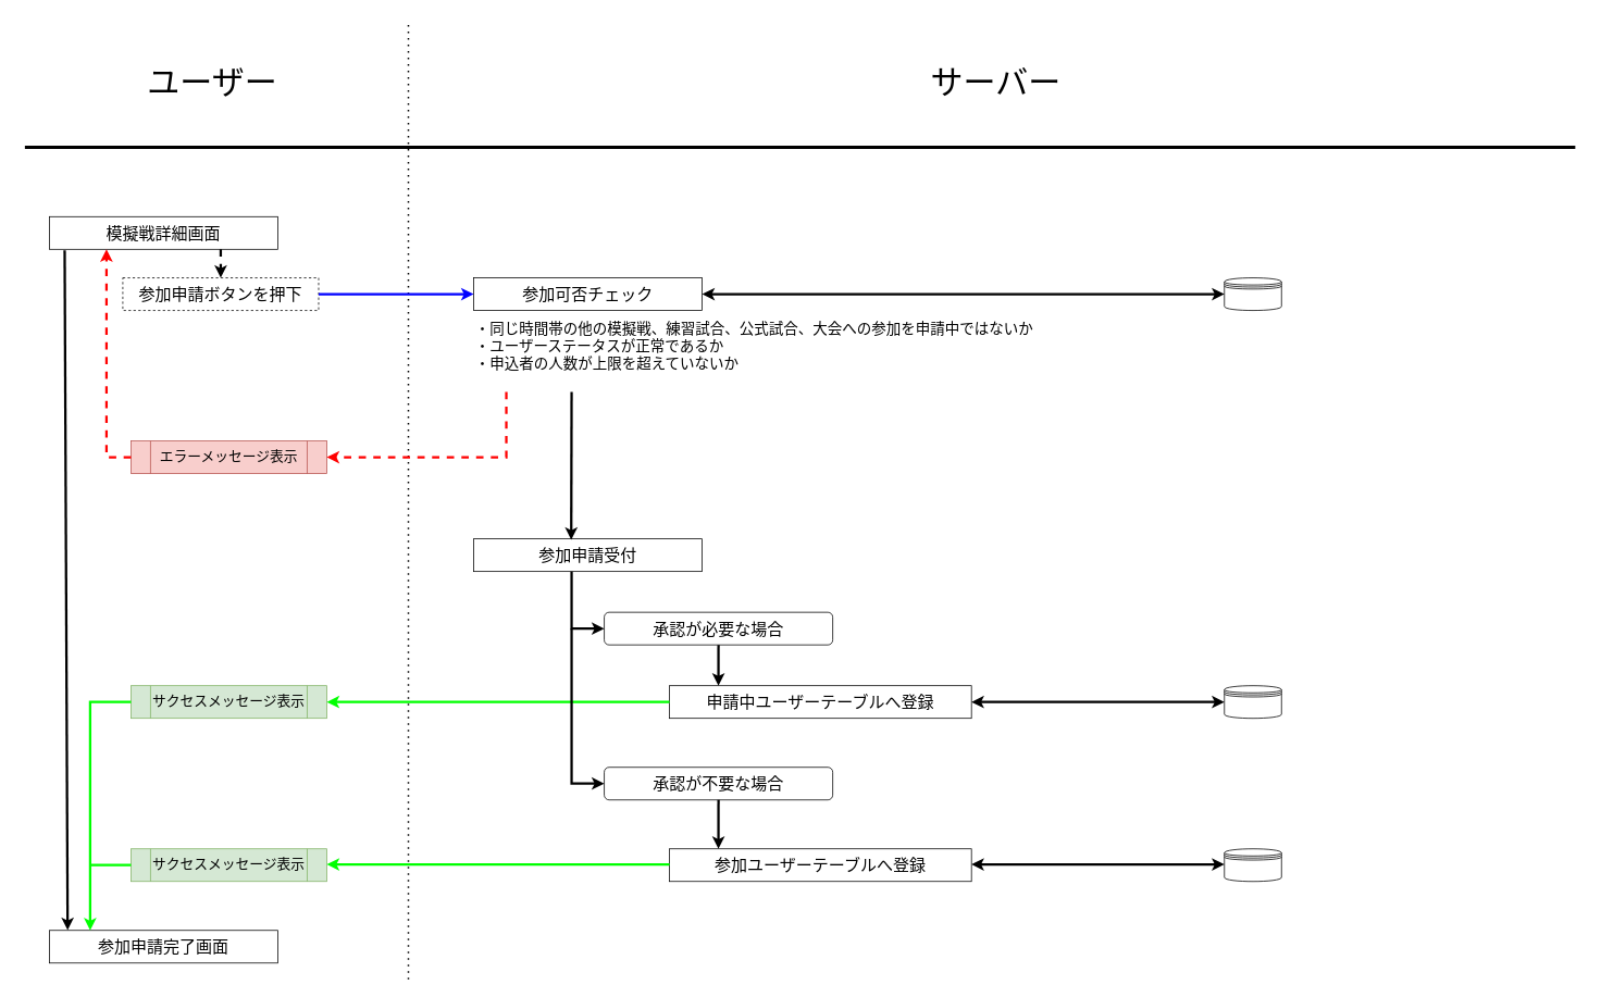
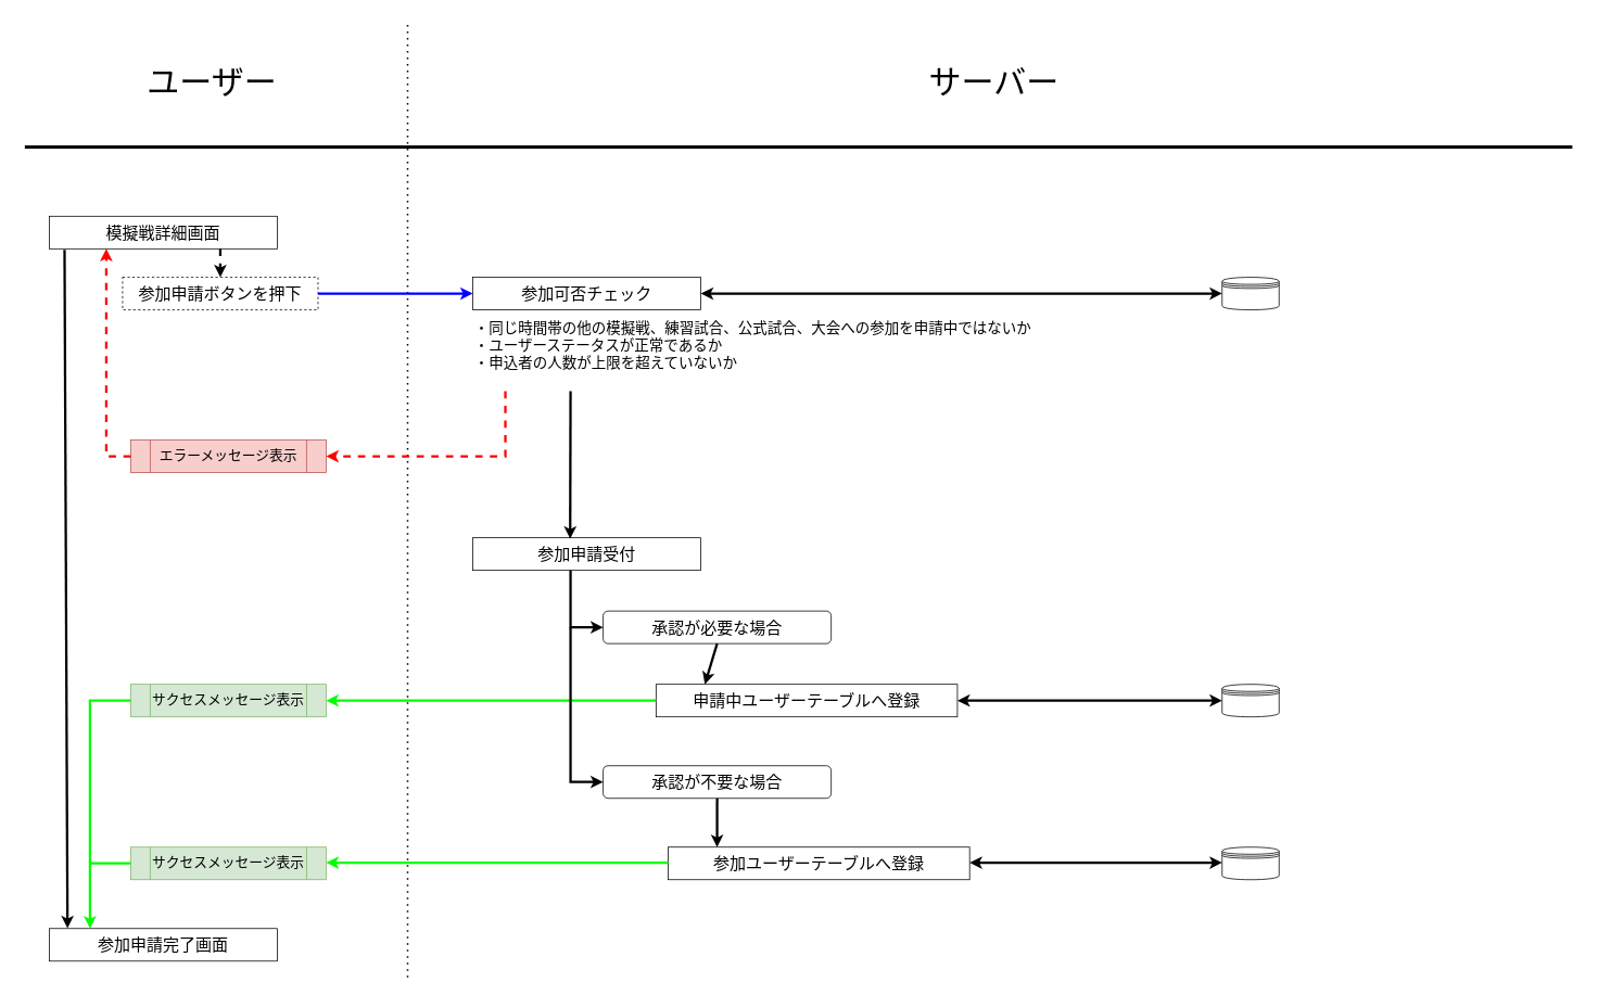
  <mxCell id="0" />
  <mxCell id="1" parent="0" />
  <mxCell id="2" value="" style="endArrow=none;html=1;rounded=0;strokeWidth=4;" parent="1" edge="1"><mxGeometry width="50" height="50" relative="1" as="geometry"><mxPoint x="30" y="180" as="sourcePoint" /><mxPoint x="1930" y="180" as="targetPoint" /></mxGeometry></mxCell>
  <mxCell id="3" value="" style="endArrow=none;dashed=1;html=1;dashPattern=1 3;strokeWidth=2;rounded=0;" parent="1" edge="1"><mxGeometry width="50" height="50" relative="1" as="geometry"><mxPoint x="500" y="1200" as="sourcePoint" /><mxPoint x="500" y="30" as="targetPoint" /></mxGeometry></mxCell>
  <mxCell id="4" value="ユーザー" style="text;html=1;strokeColor=none;fillColor=none;align=center;verticalAlign=middle;whiteSpace=wrap;rounded=0;fontSize=40;" parent="1" vertex="1"><mxGeometry width="480" height="160" as="geometry" x="20" y="20" /></mxCell>
  <mxCell id="5" value="サーバー" style="text;html=1;strokeColor=none;fillColor=none;align=center;verticalAlign=middle;whiteSpace=wrap;rounded=0;fontSize=40;" parent="1" vertex="1"><mxGeometry x="500" width="1440" height="160" as="geometry" y="20" /></mxCell>
  <mxCell id="6" value="参加申請ボタンを押下" style="rounded=0;whiteSpace=wrap;html=1;fontSize=20;dashed=1;" parent="1" vertex="1"><mxGeometry x="150" y="340" width="240" height="40" as="geometry" /></mxCell>
  <mxCell id="7" value="" style="endArrow=classic;html=1;rounded=0;fontSize=20;strokeWidth=3;strokeColor=#0000FF;entryX=0;entryY=0.5;entryDx=0;entryDy=0;" parent="1" target="8" edge="1"><mxGeometry width="50" height="50" relative="1" as="geometry"><mxPoint x="390" y="360" as="sourcePoint" /><mxPoint x="550" y="360" as="targetPoint" /></mxGeometry></mxCell>
  <mxCell id="8" value="参加可否チェック" style="rounded=0;whiteSpace=wrap;html=1;fontSize=20;" parent="1" vertex="1"><mxGeometry x="580" y="340" width="280" height="40" as="geometry" /></mxCell>
  <mxCell id="9" value="・同じ時間帯の他の模擬戦、練習試合、公式試合、大会への参加を申請中ではないか&lt;br&gt;・ユーザーステータスが正常であるか&lt;br&gt;・申込者の人数が上限を超えていないか" style="text;html=1;strokeColor=none;fillColor=none;align=left;verticalAlign=middle;whiteSpace=wrap;rounded=0;fontSize=18;" parent="1" vertex="1"><mxGeometry x="580" y="410" width="780" height="30" as="geometry" /></mxCell>
  <mxCell id="10" value="模擬戦詳細画面" style="rounded=0;whiteSpace=wrap;html=1;fontSize=20;" parent="1" vertex="1"><mxGeometry x="60" y="265" width="280" height="40" as="geometry" /></mxCell>
  <mxCell id="11" value="" style="endArrow=classic;html=1;rounded=0;fontSize=20;strokeColor=#000000;strokeWidth=3;entryX=0.5;entryY=0;entryDx=0;entryDy=0;exitX=0.75;exitY=1;exitDx=0;exitDy=0;dashed=1;" parent="1" source="10" target="6" edge="1"><mxGeometry width="50" height="50" relative="1" as="geometry"><mxPoint x="360" y="200" as="sourcePoint" /><mxPoint x="660" y="500" as="targetPoint" /></mxGeometry></mxCell>
  <mxCell id="12" value="エラーメッセージ表示" style="shape=process;whiteSpace=wrap;html=1;backgroundOutline=1;fontSize=17;fillColor=#f8cecc;strokeColor=#b85450;" parent="1" vertex="1"><mxGeometry x="160" y="540" width="240" height="40" as="geometry" /></mxCell>
  <mxCell id="13" value="サクセスメッセージ表示" style="shape=process;whiteSpace=wrap;html=1;backgroundOutline=1;fontSize=17;fillColor=#d5e8d4;strokeColor=#82b366;" parent="1" vertex="1"><mxGeometry x="160" y="840" width="240" height="40" as="geometry" /></mxCell>
  <mxCell id="14" value="" style="endArrow=classic;html=1;rounded=0;dashed=1;fontSize=17;strokeColor=#FF0000;strokeWidth=3;entryX=1;entryY=0.5;entryDx=0;entryDy=0;" parent="1" target="12" edge="1"><mxGeometry width="50" height="50" relative="1" as="geometry"><mxPoint x="620" y="480" as="sourcePoint" /><mxPoint x="690" y="690" as="targetPoint" /><Array as="points"><mxPoint x="620" y="560" /></Array></mxGeometry></mxCell>
  <mxCell id="15" value="" style="endArrow=classic;html=1;rounded=0;dashed=1;fontSize=17;strokeColor=#FF0000;strokeWidth=3;exitX=0;exitY=0.5;exitDx=0;exitDy=0;entryX=0.25;entryY=1;entryDx=0;entryDy=0;" parent="1" source="12" target="10" edge="1"><mxGeometry width="50" height="50" relative="1" as="geometry"><mxPoint x="610" y="540" as="sourcePoint" /><mxPoint x="660" y="490" as="targetPoint" /><Array as="points"><mxPoint x="130" y="560" /></Array></mxGeometry></mxCell>
  <mxCell id="16" value="参加申請完了画面" style="rounded=0;whiteSpace=wrap;html=1;fontSize=20;" parent="1" vertex="1"><mxGeometry x="60" y="1140" width="280" height="40" as="geometry" /></mxCell>
  <mxCell id="17" value="" style="endArrow=classic;html=1;rounded=0;fontSize=17;strokeColor=#000000;strokeWidth=3;exitX=0.067;exitY=1.033;exitDx=0;exitDy=0;exitPerimeter=0;entryX=0.08;entryY=-0.008;entryDx=0;entryDy=0;entryPerimeter=0;" parent="1" source="10" target="16" edge="1"><mxGeometry width="50" height="50" relative="1" as="geometry"><mxPoint x="610" y="540" as="sourcePoint" /><mxPoint x="80" y="780" as="targetPoint" /></mxGeometry></mxCell>
  <mxCell id="18" value="参加申請受付" style="rounded=0;whiteSpace=wrap;html=1;fontSize=20;" parent="1" vertex="1"><mxGeometry x="580" y="660" width="280" height="40" as="geometry" /></mxCell>
  <mxCell id="19" value="承認が必要な場合" style="rounded=1;whiteSpace=wrap;html=1;fontSize=20;" parent="1" vertex="1"><mxGeometry x="740" y="750" width="280" height="40" as="geometry" /></mxCell>
- <mxCell id="20" value="申請中ユーザーテーブルへ登録" style="rounded=0;whiteSpace=wrap;html=1;fontSize=20;" parent="1" vertex="1"><mxGeometry x="820" y="840" width="370" height="40" as="geometry" /></mxCell>
+ <mxCell id="20" value="申請中ユーザーテーブルへ登録" style="rounded=0;whiteSpace=wrap;html=1;fontSize=20;" parent="1" vertex="1"><mxGeometry x="805" y="840" width="370" height="40" as="geometry" /></mxCell>
  <mxCell id="21" value="承認が不要な場合" style="rounded=1;whiteSpace=wrap;html=1;fontSize=20;" parent="1" vertex="1"><mxGeometry x="740" y="940" width="280" height="40" as="geometry" /></mxCell>
  <mxCell id="22" value="参加ユーザーテーブルへ登録" style="rounded=0;whiteSpace=wrap;html=1;fontSize=20;" parent="1" vertex="1"><mxGeometry x="820" y="1040" width="370" height="40" as="geometry" /></mxCell>
  <mxCell id="23" value="サクセスメッセージ表示" style="shape=process;whiteSpace=wrap;html=1;backgroundOutline=1;fontSize=17;fillColor=#d5e8d4;strokeColor=#82b366;" parent="1" vertex="1"><mxGeometry x="160" y="1040" width="240" height="40" as="geometry" /></mxCell>
  <mxCell id="24" value="" style="endArrow=classic;html=1;rounded=0;fontSize=17;strokeColor=#000000;strokeWidth=3;entryX=0.427;entryY=0.029;entryDx=0;entryDy=0;entryPerimeter=0;" parent="1" target="18" edge="1"><mxGeometry width="50" height="50" relative="1" as="geometry"><mxPoint x="700" y="480" as="sourcePoint" /><mxPoint x="910" y="620" as="targetPoint" /></mxGeometry></mxCell>
  <mxCell id="25" value="" style="endArrow=classic;html=1;rounded=0;fontSize=17;strokeColor=#000000;strokeWidth=3;entryX=0;entryY=0.5;entryDx=0;entryDy=0;" parent="1" target="19" edge="1"><mxGeometry width="50" height="50" relative="1" as="geometry"><mxPoint x="700" y="700" as="sourcePoint" /><mxPoint x="580" y="650" as="targetPoint" /><Array as="points"><mxPoint x="700" y="770" /></Array></mxGeometry></mxCell>
  <mxCell id="26" value="" style="endArrow=classic;html=1;rounded=0;fontSize=17;strokeColor=#00FF00;strokeWidth=3;exitX=0;exitY=0.5;exitDx=0;exitDy=0;entryX=1;entryY=0.5;entryDx=0;entryDy=0;" parent="1" source="20" target="13" edge="1"><mxGeometry width="50" height="50" relative="1" as="geometry"><mxPoint x="560" y="690" as="sourcePoint" /><mxPoint x="610" y="640" as="targetPoint" /></mxGeometry></mxCell>
  <mxCell id="27" value="" style="endArrow=classic;html=1;rounded=0;fontSize=17;strokeColor=#00FF00;strokeWidth=3;exitX=0;exitY=0.5;exitDx=0;exitDy=0;entryX=1;entryY=0.5;entryDx=0;entryDy=0;" parent="1" edge="1"><mxGeometry width="50" height="50" relative="1" as="geometry"><mxPoint x="820" y="1059.09" as="sourcePoint" /><mxPoint x="400" y="1059.09" as="targetPoint" /></mxGeometry></mxCell>
  <mxCell id="28" value="" style="endArrow=classic;html=1;rounded=0;fontSize=17;strokeColor=#000000;strokeWidth=3;entryX=0;entryY=0.5;entryDx=0;entryDy=0;" parent="1" target="21" edge="1"><mxGeometry width="50" height="50" relative="1" as="geometry"><mxPoint x="700" y="770" as="sourcePoint" /><mxPoint x="610" y="640" as="targetPoint" /><Array as="points"><mxPoint x="700" y="960" /></Array></mxGeometry></mxCell>
  <mxCell id="29" value="" style="endArrow=classic;html=1;rounded=0;fontSize=17;strokeColor=#000000;strokeWidth=3;exitX=0.5;exitY=1;exitDx=0;exitDy=0;entryX=0.162;entryY=0;entryDx=0;entryDy=0;entryPerimeter=0;" parent="1" source="19" target="20" edge="1"><mxGeometry width="50" height="50" relative="1" as="geometry"><mxPoint x="930" y="740" as="sourcePoint" /><mxPoint x="980" y="690" as="targetPoint" /></mxGeometry></mxCell>
  <mxCell id="30" value="" style="endArrow=classic;html=1;rounded=0;fontSize=17;strokeColor=#000000;strokeWidth=3;exitX=0.5;exitY=1;exitDx=0;exitDy=0;entryX=0.162;entryY=0;entryDx=0;entryDy=0;entryPerimeter=0;" parent="1" source="21" target="22" edge="1"><mxGeometry width="50" height="50" relative="1" as="geometry"><mxPoint x="890" y="980" as="sourcePoint" /><mxPoint x="889.94" y="1030" as="targetPoint" /></mxGeometry></mxCell>
  <mxCell id="31" value="" style="endArrow=classic;html=1;rounded=0;fontSize=17;strokeColor=#00FF00;strokeWidth=3;exitX=0;exitY=0.5;exitDx=0;exitDy=0;" parent="1" source="13" edge="1"><mxGeometry width="50" height="50" relative="1" as="geometry"><mxPoint x="370" y="880" as="sourcePoint" /><mxPoint x="110" y="1140" as="targetPoint" /><Array as="points"><mxPoint x="110" y="860" /></Array></mxGeometry></mxCell>
  <mxCell id="32" value="" style="endArrow=none;html=1;rounded=0;fontSize=17;strokeColor=#00FF00;strokeWidth=3;entryX=0;entryY=0.5;entryDx=0;entryDy=0;" parent="1" target="23" edge="1"><mxGeometry width="50" height="50" relative="1" as="geometry"><mxPoint x="110" y="1060" as="sourcePoint" /><mxPoint x="350" y="960" as="targetPoint" /></mxGeometry></mxCell>
  <mxCell id="33" value="" style="shape=datastore;whiteSpace=wrap;html=1;rounded=1;fontSize=17;" parent="1" vertex="1"><mxGeometry x="1500" y="340" width="70" height="40" as="geometry" /></mxCell>
  <mxCell id="34" value="" style="endArrow=classic;startArrow=classic;html=1;rounded=0;fontSize=17;strokeColor=#000000;strokeWidth=3;entryX=0;entryY=0.5;entryDx=0;entryDy=0;exitX=1;exitY=0.5;exitDx=0;exitDy=0;" parent="1" source="8" target="33" edge="1"><mxGeometry width="50" height="50" relative="1" as="geometry"><mxPoint x="1040" y="670" as="sourcePoint" /><mxPoint x="1090" y="620" as="targetPoint" /></mxGeometry></mxCell>
  <mxCell id="35" value="" style="shape=datastore;whiteSpace=wrap;html=1;rounded=1;fontSize=17;" parent="1" vertex="1"><mxGeometry x="1500" y="840" width="70" height="40" as="geometry" /></mxCell>
  <mxCell id="36" value="" style="shape=datastore;whiteSpace=wrap;html=1;rounded=1;fontSize=17;" parent="1" vertex="1"><mxGeometry x="1500" y="1040" width="70" height="40" as="geometry" /></mxCell>
  <mxCell id="37" value="" style="endArrow=classic;startArrow=classic;html=1;rounded=0;fontSize=17;strokeColor=#000000;strokeWidth=3;entryX=0;entryY=0.5;entryDx=0;entryDy=0;exitX=1;exitY=0.5;exitDx=0;exitDy=0;" parent="1" source="20" target="35" edge="1"><mxGeometry width="50" height="50" relative="1" as="geometry"><mxPoint x="1040" y="800" as="sourcePoint" /><mxPoint x="1090" y="750" as="targetPoint" /></mxGeometry></mxCell>
  <mxCell id="38" value="" style="endArrow=classic;startArrow=classic;html=1;rounded=0;fontSize=17;strokeColor=#000000;strokeWidth=3;entryX=0;entryY=0.5;entryDx=0;entryDy=0;exitX=1;exitY=0.5;exitDx=0;exitDy=0;" parent="1" edge="1"><mxGeometry width="50" height="50" relative="1" as="geometry"><mxPoint x="1190" y="1059.17" as="sourcePoint" /><mxPoint x="1500" y="1059.17" as="targetPoint" /></mxGeometry></mxCell>
